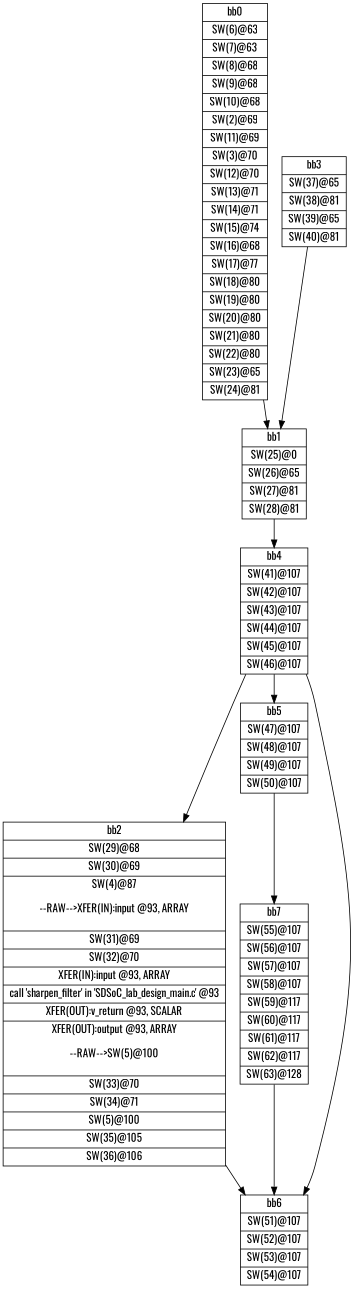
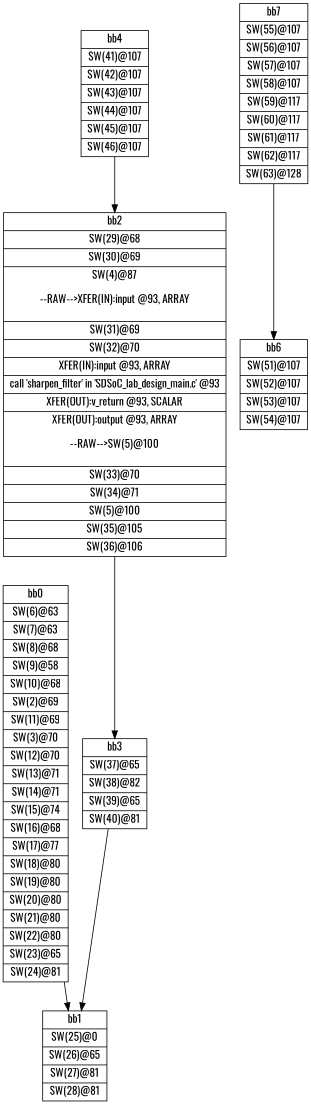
  digraph {
    fontname=Oswald
    node [fontname=Oswald shape=record]
    edge [fontname=Oswald]
-   n1 [label="{bb0|<x0000000000CACF20>SW(6)@63\n|<x0000000000CACC60>SW(7)@63\n|<x0000000000CACBB0>SW(8)@68\n|<x0000000000CACB00>SW(9)@68\n|<x0000000000CACA50>SW(10)@68\n|<x0000000000CAD290>SW(2)@69\n|<x0000000000CAC9A0>SW(11)@69\n|<x0000000000CAD1E0>SW(3)@70\n|<x0000000000CAC8F0>SW(12)@70\n|<x0000000000CAC790>SW(13)@71\n|<x0000000000CAC6E0>SW(14)@71\n|<x0000000000CAC630>SW(15)@74\n|<x0000000000CAC580>SW(16)@68\n|<x0000000000CAC210>SW(17)@77\n|<x0000000000CAC160>SW(18)@80\n|<x0000000000CAC0B0>SW(19)@80\n|<x0000000000CABF50>SW(20)@80\n|<x0000000000CABEA0>SW(21)@80\n|<x0000000000CABDF0>SW(22)@80\n|<x0000000000CABC90>SW(23)@65\n|<x0000000000CABBE0>SW(24)@81\n}"]
+   n1 [label="{bb0|<x0000000000CACF20>SW(6)@63\n|<x0000000000CACC60>SW(7)@63\n|<x0000000000CACBB0>SW(8)@68\n|<x0000000000CACB00>SW(9)@58\n|<x0000000000CACA50>SW(10)@68\n|<x0000000000CAD290>SW(2)@69\n|<x0000000000CAC9A0>SW(11)@69\n|<x0000000000CAD1E0>SW(3)@70\n|<x0000000000CAC8F0>SW(12)@70\n|<x0000000000CAC790>SW(13)@71\n|<x0000000000CAC6E0>SW(14)@71\n|<x0000000000CAC630>SW(15)@74\n|<x0000000000CAC580>SW(16)@68\n|<x0000000000CAC210>SW(17)@77\n|<x0000000000CAC160>SW(18)@80\n|<x0000000000CAC0B0>SW(19)@80\n|<x0000000000CABF50>SW(20)@80\n|<x0000000000CABEA0>SW(21)@80\n|<x0000000000CABDF0>SW(22)@80\n|<x0000000000CABC90>SW(23)@65\n|<x0000000000CABBE0>SW(24)@81\n}"]
    n2 [label="{bb1|<x0000000000CABB30>SW(25)@0\n|<x0000000000CABA80>SW(26)@65\n|<x0000000000CAB7C0>SW(27)@81\n|<x0000000000CAB710>SW(28)@81\n}"]
    n3 [label="{bb4|<x0000000000C97570>SW(41)@107\n|<x0000000000C97200>SW(42)@107\n|<x0000000000C96FF0>SW(43)@107\n|<x0000000000C96F40>SW(44)@107\n|<x0000000000C96E90>SW(45)@107\n|<x0000000000C96DE0>SW(46)@107\n}"]
    n4 [label="{bb2|<x0000000000CAB660>SW(29)@68\n|<x0000000000CAD3F0>SW(30)@69\n|<x0000000000CAD130>SW(4)@87\n\n--RAW--\>XFER(IN):input @93, ARRAY\n\n|<x0000000000C97150>SW(31)@69\n|<x0000000000C97990>SW(32)@70\n|<x0000000000ED5420>XFER(IN):input @93, ARRAY\n|<x0000000001426C10>call 'sharpen_filter' in 'SDSoC_lab_design_main.c' @93\n|<x0000000000ED55A0>XFER(OUT):v_return @93, SCALAR\n|<x0000000000ED54E0>XFER(OUT):output @93, ARRAY\n\n--RAW--\>SW(5)@100\n\n|<x0000000000C97A40>SW(33)@70\n|<x0000000000C97830>SW(34)@71\n|<x0000000000CAD080>SW(5)@100\n|<x0000000000C978E0>SW(35)@105\n|<x0000000000C97620>SW(36)@106\n}"]
-   n5 [label="{bb3|<x0000000000C974C0>SW(37)@65\n|<x0000000000C97410>SW(38)@81\n|<x0000000000C97360>SW(39)@65\n|<x0000000000C972B0>SW(40)@81\n}"]
-   n6 [label="{bb5|<x0000000000C96A70>SW(47)@107\n|<x0000000000C969C0>SW(48)@107\n|<x0000000000C96910>SW(49)@107\n|<x0000000000C967B0>SW(50)@107\n}"]
+   n5 [label="{bb3|<x0000000000C974C0>SW(37)@65\n|<x0000000000C97410>SW(38)@82\n|<x0000000000C97360>SW(39)@65\n|<x0000000000C972B0>SW(40)@81\n}"]
    n7 [label="{bb6|<x0000000000C96700>SW(51)@107\n|<x0000000000C96650>SW(52)@107\n|<x0000000000C964F0>SW(53)@107\n|<x0000000000C96440>SW(54)@107\n}"]
    n8 [label="{bb7|<x0000000000C96390>SW(55)@107\n|<x0000000000C962E0>SW(56)@107\n|<x0000000000C96020>SW(57)@107\n|<x0000000000C95F70>SW(58)@107\n|<x0000000000C95EC0>SW(59)@117\n|<x0000000000C95C00>SW(60)@117\n|<x0000000000C8B700>SW(61)@117\n|<x0000000000C8B2E0>SW(62)@117\n|<x0000000000C8B230>SW(63)@128\n}"]
    n1 -> n2
-   n2 -> n3
    n3 -> n4
-   n3 -> n6
-   n3 -> n7
-   n4 -> n7
+   n4 -> n5
    n5 -> n2
-   n6 -> n8
    n8 -> n7
  }
